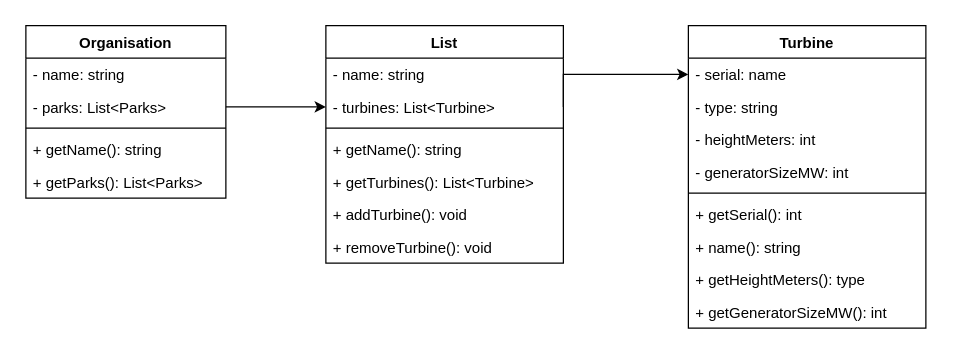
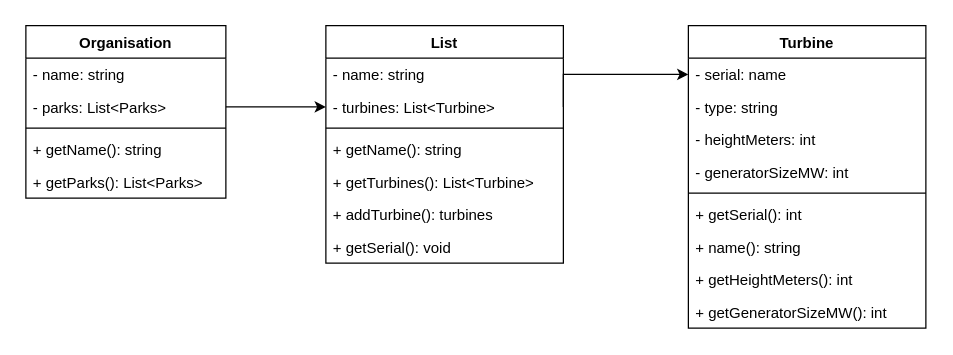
  <mxCell id="0" />
  <mxCell id="1" parent="0" />
  <mxCell id="2" value="Turbine" style="swimlane;fontStyle=1;align=center;verticalAlign=top;childLayout=stackLayout;horizontal=1;startSize=26;horizontalStack=0;resizeParent=1;resizeParentMax=0;resizeLast=0;collapsible=1;marginBottom=0;" vertex="1" parent="1"><mxGeometry x="550" y="20" width="190" height="242" as="geometry" /></mxCell>
  <mxCell id="3" value="- serial: name" style="text;strokeColor=none;fillColor=none;align=left;verticalAlign=top;spacingLeft=4;spacingRight=4;overflow=hidden;rotatable=0;points=[[0,0.5],[1,0.5]];portConstraint=eastwest;" vertex="1" parent="2"><mxGeometry y="26" width="190" height="26" as="geometry" /></mxCell>
  <mxCell id="4" value="- type: string" style="text;strokeColor=none;fillColor=none;align=left;verticalAlign=top;spacingLeft=4;spacingRight=4;overflow=hidden;rotatable=0;points=[[0,0.5],[1,0.5]];portConstraint=eastwest;" vertex="1" parent="2"><mxGeometry y="52" width="190" height="26" as="geometry" /></mxCell>
  <mxCell id="5" value="- heightMeters: int" style="text;strokeColor=none;fillColor=none;align=left;verticalAlign=top;spacingLeft=4;spacingRight=4;overflow=hidden;rotatable=0;points=[[0,0.5],[1,0.5]];portConstraint=eastwest;" vertex="1" parent="2"><mxGeometry y="78" width="190" height="26" as="geometry" /></mxCell>
  <mxCell id="6" value="- generatorSizeMW: int" style="text;strokeColor=none;fillColor=none;align=left;verticalAlign=top;spacingLeft=4;spacingRight=4;overflow=hidden;rotatable=0;points=[[0,0.5],[1,0.5]];portConstraint=eastwest;" vertex="1" parent="2"><mxGeometry y="104" width="190" height="26" as="geometry" /></mxCell>
  <mxCell id="7" value="" style="line;strokeWidth=1;fillColor=none;align=left;verticalAlign=middle;spacingTop=-1;spacingLeft=3;spacingRight=3;rotatable=0;labelPosition=right;points=[];portConstraint=eastwest;" vertex="1" parent="2"><mxGeometry y="130" width="190" height="8" as="geometry" /></mxCell>
  <mxCell id="8" value="+ getSerial(): int" style="text;strokeColor=none;fillColor=none;align=left;verticalAlign=top;spacingLeft=4;spacingRight=4;overflow=hidden;rotatable=0;points=[[0,0.5],[1,0.5]];portConstraint=eastwest;" vertex="1" parent="2"><mxGeometry y="138" width="190" height="26" as="geometry" /></mxCell>
  <mxCell id="9" value="+ name(): string" style="text;strokeColor=none;fillColor=none;align=left;verticalAlign=top;spacingLeft=4;spacingRight=4;overflow=hidden;rotatable=0;points=[[0,0.5],[1,0.5]];portConstraint=eastwest;" vertex="1" parent="2"><mxGeometry y="164" width="190" height="26" as="geometry" /></mxCell>
- <mxCell id="10" value="+ getHeightMeters(): type" style="text;strokeColor=none;fillColor=none;align=left;verticalAlign=top;spacingLeft=4;spacingRight=4;overflow=hidden;rotatable=0;points=[[0,0.5],[1,0.5]];portConstraint=eastwest;" vertex="1" parent="2"><mxGeometry y="190" width="190" height="26" as="geometry" /></mxCell>
+ <mxCell id="10" value="+ getHeightMeters(): int" style="text;strokeColor=none;fillColor=none;align=left;verticalAlign=top;spacingLeft=4;spacingRight=4;overflow=hidden;rotatable=0;points=[[0,0.5],[1,0.5]];portConstraint=eastwest;" vertex="1" parent="2"><mxGeometry y="190" width="190" height="26" as="geometry" /></mxCell>
  <mxCell id="11" value="+ getGeneratorSizeMW(): int" style="text;strokeColor=none;fillColor=none;align=left;verticalAlign=top;spacingLeft=4;spacingRight=4;overflow=hidden;rotatable=0;points=[[0,0.5],[1,0.5]];portConstraint=eastwest;" vertex="1" parent="2"><mxGeometry y="216" width="190" height="26" as="geometry" /></mxCell>
  <mxCell id="12" value="List" style="swimlane;fontStyle=1;align=center;verticalAlign=top;childLayout=stackLayout;horizontal=1;startSize=26;horizontalStack=0;resizeParent=1;resizeParentMax=0;resizeLast=0;collapsible=1;marginBottom=0;" vertex="1" parent="1"><mxGeometry x="260" y="20" width="190" height="190" as="geometry" /></mxCell>
  <mxCell id="13" value="- name: string " style="text;strokeColor=none;fillColor=none;align=left;verticalAlign=top;spacingLeft=4;spacingRight=4;overflow=hidden;rotatable=0;points=[[0,0.5],[1,0.5]];portConstraint=eastwest;" vertex="1" parent="12"><mxGeometry y="26" width="190" height="26" as="geometry" /></mxCell>
  <mxCell id="14" value="- turbines: List&lt;Turbine&gt;" style="text;strokeColor=none;fillColor=none;align=left;verticalAlign=top;spacingLeft=4;spacingRight=4;overflow=hidden;rotatable=0;points=[[0,0.5],[1,0.5]];portConstraint=eastwest;" vertex="1" parent="12"><mxGeometry y="52" width="190" height="26" as="geometry" /></mxCell>
  <mxCell id="15" value="" style="line;strokeWidth=1;fillColor=none;align=left;verticalAlign=middle;spacingTop=-1;spacingLeft=3;spacingRight=3;rotatable=0;labelPosition=right;points=[];portConstraint=eastwest;" vertex="1" parent="12"><mxGeometry y="78" width="190" height="8" as="geometry" /></mxCell>
  <mxCell id="16" value="+ getName(): string" style="text;strokeColor=none;fillColor=none;align=left;verticalAlign=top;spacingLeft=4;spacingRight=4;overflow=hidden;rotatable=0;points=[[0,0.5],[1,0.5]];portConstraint=eastwest;" vertex="1" parent="12"><mxGeometry y="86" width="190" height="26" as="geometry" /></mxCell>
  <mxCell id="17" value="+ getTurbines(): List&lt;Turbine&gt;" style="text;strokeColor=none;fillColor=none;align=left;verticalAlign=top;spacingLeft=4;spacingRight=4;overflow=hidden;rotatable=0;points=[[0,0.5],[1,0.5]];portConstraint=eastwest;" vertex="1" parent="12"><mxGeometry y="112" width="190" height="26" as="geometry" /></mxCell>
- <mxCell id="18" value="+ addTurbine(): void " style="text;strokeColor=none;fillColor=none;align=left;verticalAlign=top;spacingLeft=4;spacingRight=4;overflow=hidden;rotatable=0;points=[[0,0.5],[1,0.5]];portConstraint=eastwest;" vertex="1" parent="12"><mxGeometry y="138" width="190" height="26" as="geometry" /></mxCell>
- <mxCell id="19" value="+ removeTurbine(): void" style="text;strokeColor=none;fillColor=none;align=left;verticalAlign=top;spacingLeft=4;spacingRight=4;overflow=hidden;rotatable=0;points=[[0,0.5],[1,0.5]];portConstraint=eastwest;" vertex="1" parent="12"><mxGeometry y="164" width="190" height="26" as="geometry" /></mxCell>
+ <mxCell id="18" value="+ addTurbine(): turbines " style="text;strokeColor=none;fillColor=none;align=left;verticalAlign=top;spacingLeft=4;spacingRight=4;overflow=hidden;rotatable=0;points=[[0,0.5],[1,0.5]];portConstraint=eastwest;" vertex="1" parent="12"><mxGeometry y="138" width="190" height="26" as="geometry" /></mxCell>
+ <mxCell id="19" value="+ getSerial(): void" style="text;strokeColor=none;fillColor=none;align=left;verticalAlign=top;spacingLeft=4;spacingRight=4;overflow=hidden;rotatable=0;points=[[0,0.5],[1,0.5]];portConstraint=eastwest;" vertex="1" parent="12"><mxGeometry y="164" width="190" height="26" as="geometry" /></mxCell>
  <mxCell id="20" style="edgeStyle=orthogonalEdgeStyle;rounded=0;orthogonalLoop=1;jettySize=auto;html=1;exitX=1;exitY=0.5;exitDx=0;exitDy=0;" edge="1" parent="1" source="14" target="3"><mxGeometry relative="1" as="geometry"><Array as="points"><mxPoint x="450" y="59" /></Array></mxGeometry></mxCell>
  <mxCell id="21" value="Organisation" style="swimlane;fontStyle=1;align=center;verticalAlign=top;childLayout=stackLayout;horizontal=1;startSize=26;horizontalStack=0;resizeParent=1;resizeParentMax=0;resizeLast=0;collapsible=1;marginBottom=0;" vertex="1" parent="1"><mxGeometry x="20" y="20" width="160" height="138" as="geometry" /></mxCell>
  <mxCell id="22" value="- name: string" style="text;strokeColor=none;fillColor=none;align=left;verticalAlign=top;spacingLeft=4;spacingRight=4;overflow=hidden;rotatable=0;points=[[0,0.5],[1,0.5]];portConstraint=eastwest;" vertex="1" parent="21"><mxGeometry y="26" width="160" height="26" as="geometry" /></mxCell>
  <mxCell id="23" value="- parks: List&lt;Parks&gt;" style="text;strokeColor=none;fillColor=none;align=left;verticalAlign=top;spacingLeft=4;spacingRight=4;overflow=hidden;rotatable=0;points=[[0,0.5],[1,0.5]];portConstraint=eastwest;" vertex="1" parent="21"><mxGeometry y="52" width="160" height="26" as="geometry" /></mxCell>
  <mxCell id="24" value="" style="line;strokeWidth=1;fillColor=none;align=left;verticalAlign=middle;spacingTop=-1;spacingLeft=3;spacingRight=3;rotatable=0;labelPosition=right;points=[];portConstraint=eastwest;" vertex="1" parent="21"><mxGeometry y="78" width="160" height="8" as="geometry" /></mxCell>
  <mxCell id="25" value="+ getName(): string" style="text;strokeColor=none;fillColor=none;align=left;verticalAlign=top;spacingLeft=4;spacingRight=4;overflow=hidden;rotatable=0;points=[[0,0.5],[1,0.5]];portConstraint=eastwest;" vertex="1" parent="21"><mxGeometry y="86" width="160" height="26" as="geometry" /></mxCell>
  <mxCell id="26" value="+ getParks(): List&lt;Parks&gt; " style="text;strokeColor=none;fillColor=none;align=left;verticalAlign=top;spacingLeft=4;spacingRight=4;overflow=hidden;rotatable=0;points=[[0,0.5],[1,0.5]];portConstraint=eastwest;" vertex="1" parent="21"><mxGeometry y="112" width="160" height="26" as="geometry" /></mxCell>
  <mxCell id="27" style="edgeStyle=orthogonalEdgeStyle;rounded=0;orthogonalLoop=1;jettySize=auto;html=1;exitX=1;exitY=0.5;exitDx=0;exitDy=0;" edge="1" parent="1" source="23" target="14"><mxGeometry relative="1" as="geometry" /></mxCell>
